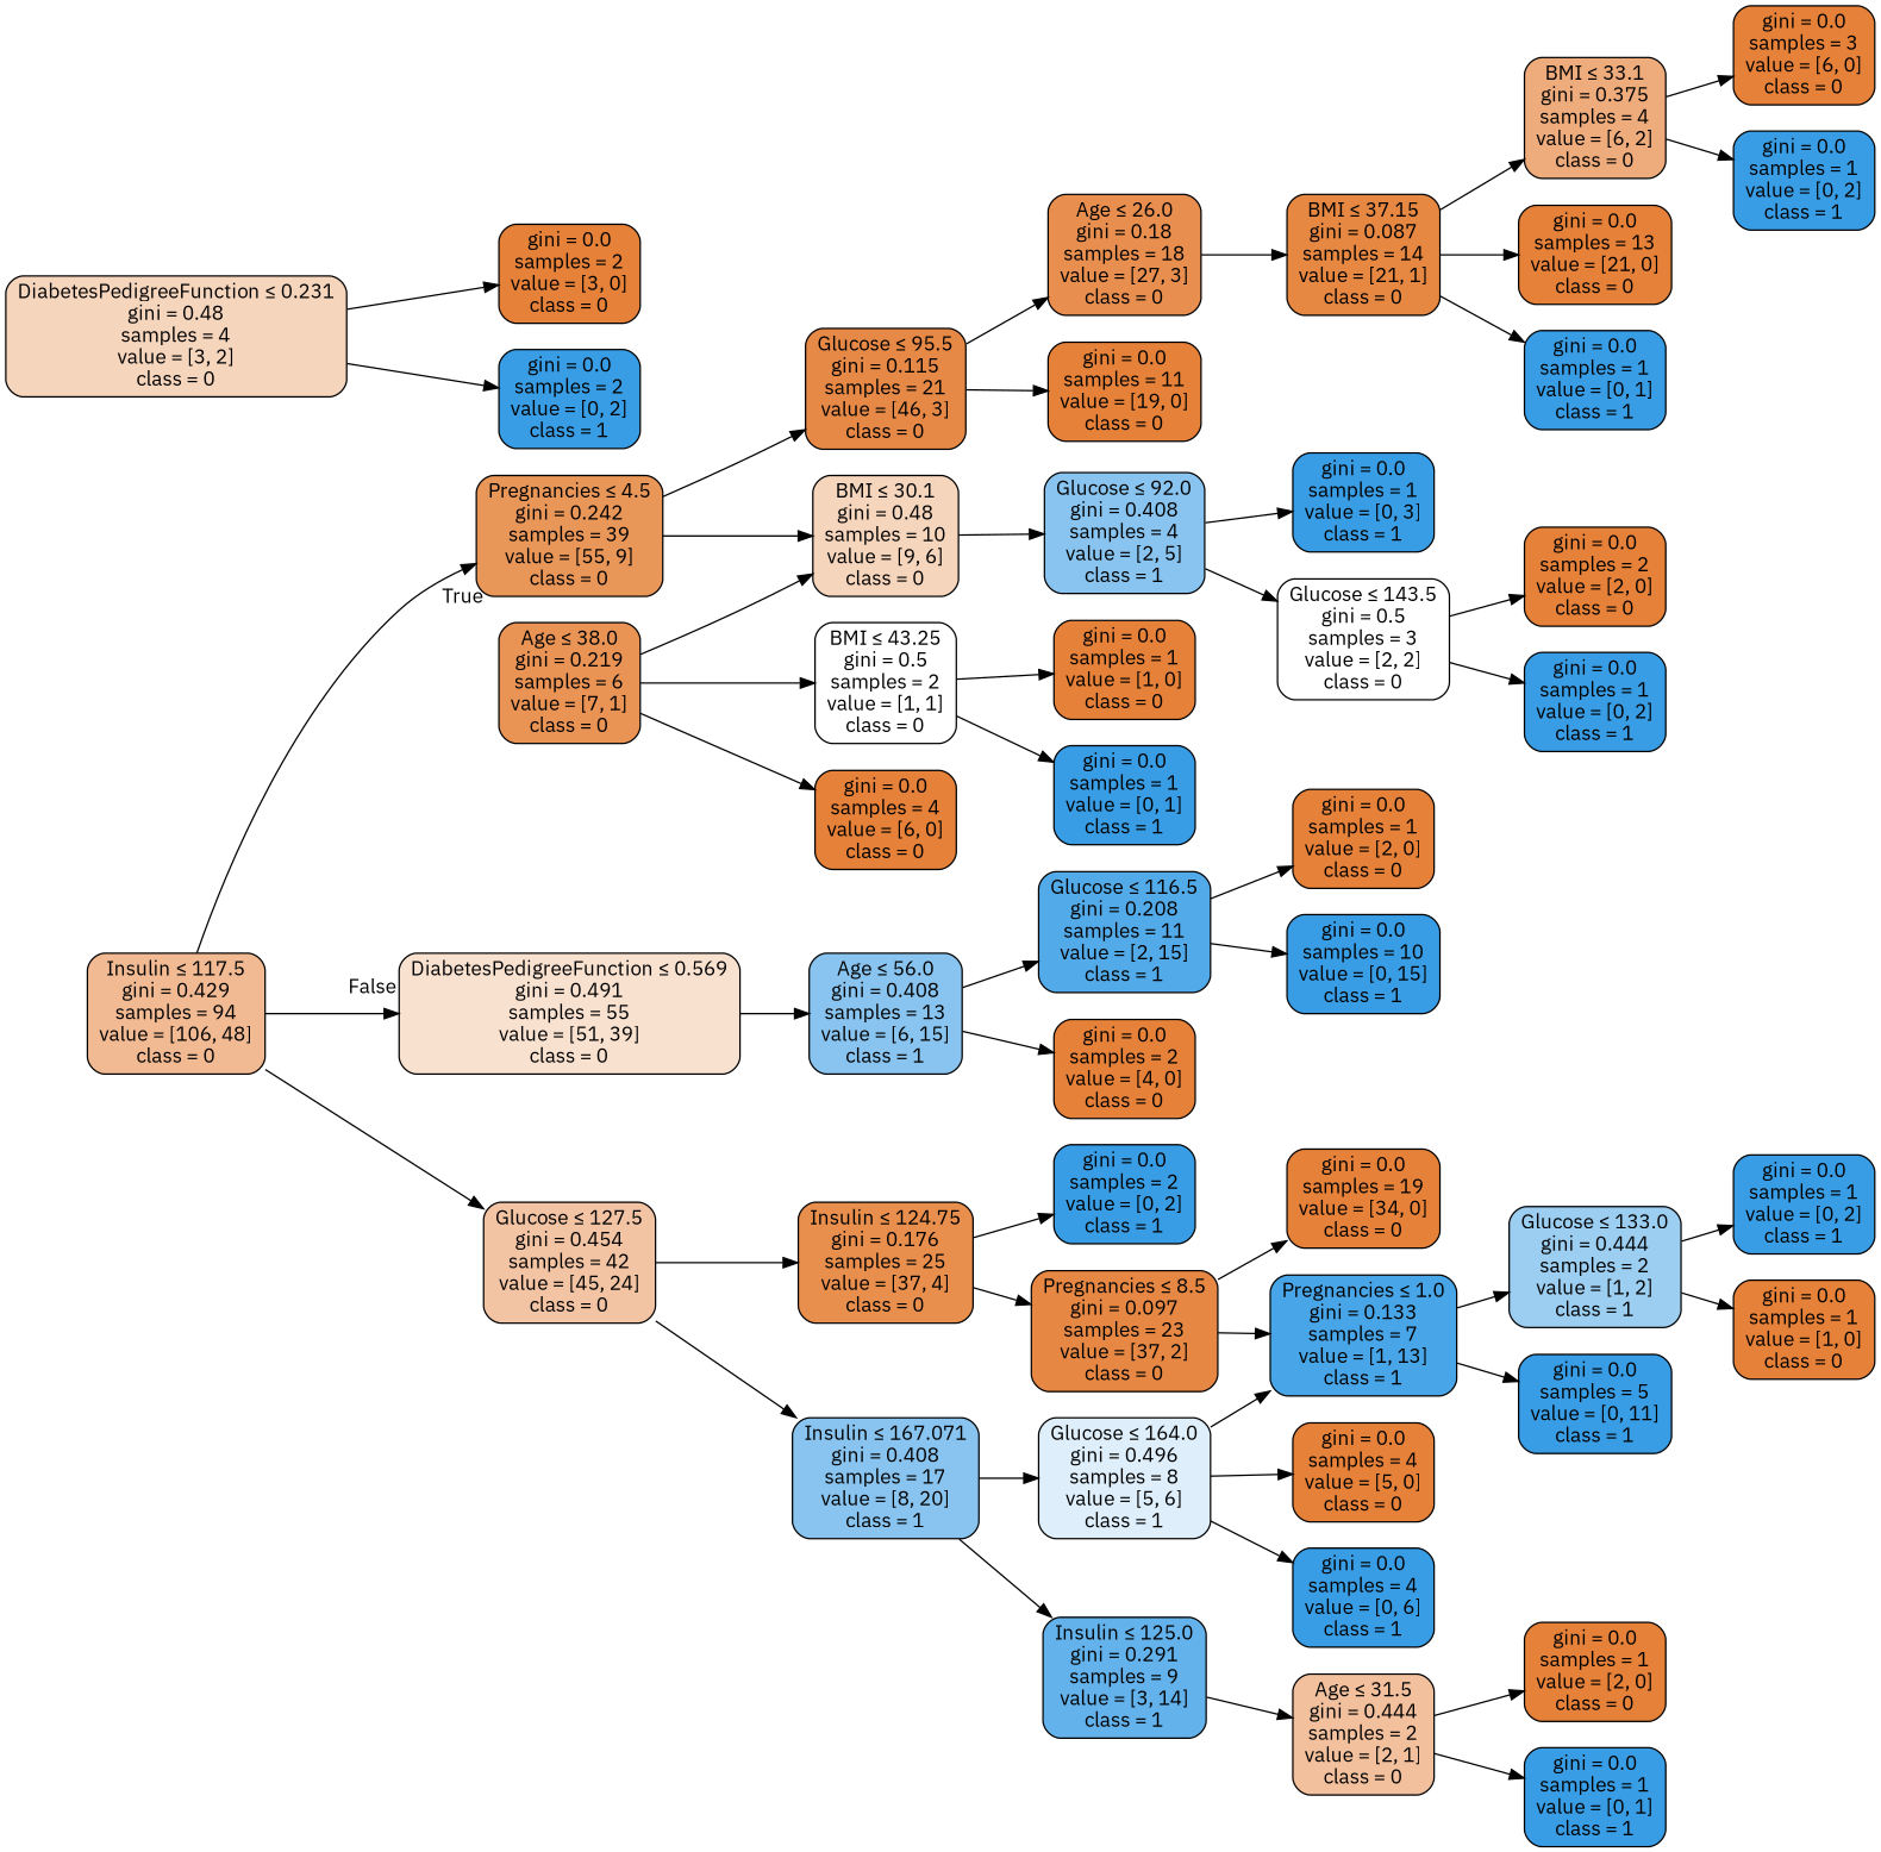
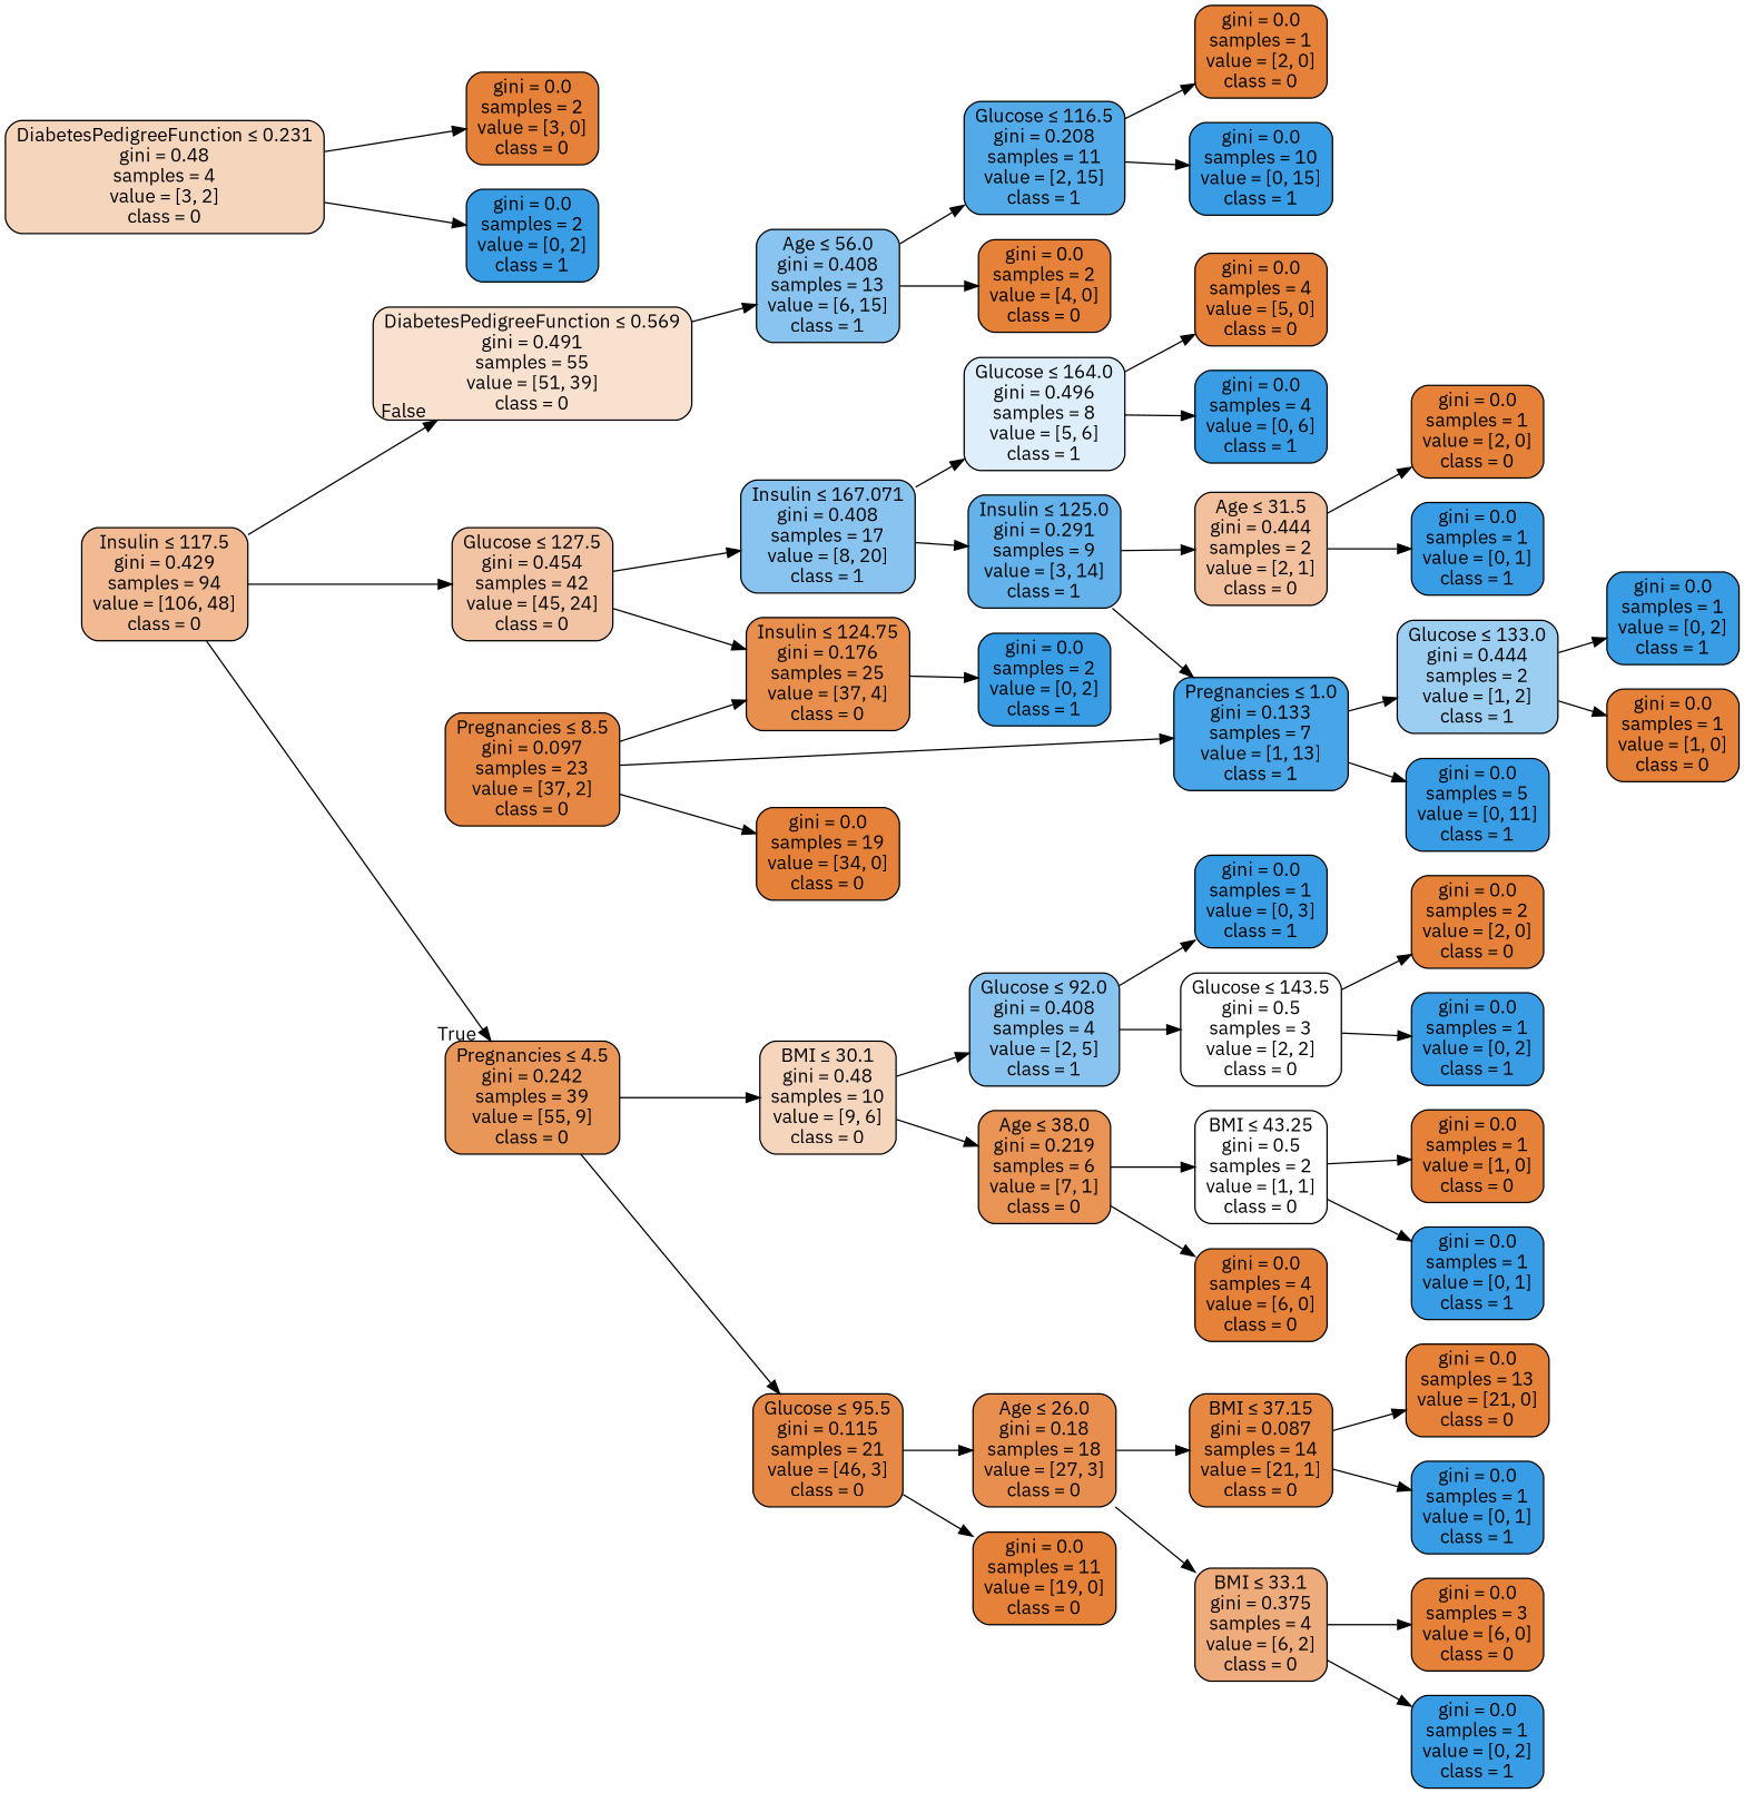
  digraph {
    fontname="IBM Plex Sans"
    rankdir=LR
    node [color=black fillcolor="#e58139" fontname="IBM Plex Sans" shape=box style="filled, rounded"]
    edge [fontname="IBM Plex Sans"]
    n1 [fillcolor="#f1ba93" label=<Insulin &le; 117.5<br/>gini = 0.429<br/>samples = 94<br/>value = [106, 48]<br/>class = 0>]
    n2 [fillcolor="#e99659" label=<Pregnancies &le; 4.5<br/>gini = 0.242<br/>samples = 39<br/>value = [55, 9]<br/>class = 0>]
    n3 [fillcolor="#f9e1d0" label=<DiabetesPedigreeFunction &le; 0.569<br/>gini = 0.491<br/>samples = 55<br/>value = [51, 39]<br/>class = 0>]
    n4 [fillcolor="#f3c4a3" label=<Glucose &le; 127.5<br/>gini = 0.454<br/>samples = 42<br/>value = [45, 24]<br/>class = 0>]
    n5 [fillcolor="#e78946" label=<Glucose &le; 95.5<br/>gini = 0.115<br/>samples = 21<br/>value = [46, 3]<br/>class = 0>]
    n6 [fillcolor="#f6d5bd" label=<BMI &le; 30.1<br/>gini = 0.48<br/>samples = 10<br/>value = [9, 6]<br/>class = 0>]
    n7 [fillcolor="#88c4ef" label=<Age &le; 56.0<br/>gini = 0.408<br/>samples = 13<br/>value = [6, 15]<br/>class = 1>]
    n8 [fillcolor="#e88f4f" label=<Age &le; 26.0<br/>gini = 0.18<br/>samples = 18<br/>value = [27, 3]<br/>class = 0>]
    n9 [label=<gini = 0.0<br/>samples = 11<br/>value = [19, 0]<br/>class = 0>]
    n10 [fillcolor="#88c4ef" label=<Glucose &le; 92.0<br/>gini = 0.408<br/>samples = 4<br/>value = [2, 5]<br/>class = 1>]
    n11 [fillcolor="#e99355" label=<Age &le; 38.0<br/>gini = 0.219<br/>samples = 6<br/>value = [7, 1]<br/>class = 0>]
    n12 [fillcolor="#e68742" label=<BMI &le; 37.15<br/>gini = 0.087<br/>samples = 14<br/>value = [21, 1]<br/>class = 0>]
    n13 [fillcolor="#eeab7b" label=<BMI &le; 33.1<br/>gini = 0.375<br/>samples = 4<br/>value = [6, 2]<br/>class = 0>]
    n14 [label=<gini = 0.0<br/>samples = 13<br/>value = [21, 0]<br/>class = 0>]
    n15 [fillcolor="#399de5" label=<gini = 0.0<br/>samples = 1<br/>value = [0, 1]<br/>class = 1>]
    n16 [label=<gini = 0.0<br/>samples = 3<br/>value = [6, 0]<br/>class = 0>]
    n17 [fillcolor="#399de5" label=<gini = 0.0<br/>samples = 1<br/>value = [0, 2]<br/>class = 1>]
    n18 [fillcolor="#399de5" label=<gini = 0.0<br/>samples = 1<br/>value = [0, 3]<br/>class = 1>]
    n19 [fillcolor="#ffffff" label=<Glucose &le; 143.5<br/>gini = 0.5<br/>samples = 3<br/>value = [2, 2]<br/>class = 0>]
    n20 [fillcolor="#ffffff" label=<BMI &le; 43.25<br/>gini = 0.5<br/>samples = 2<br/>value = [1, 1]<br/>class = 0>]
    n21 [label=<gini = 0.0<br/>samples = 4<br/>value = [6, 0]<br/>class = 0>]
    n22 [label=<gini = 0.0<br/>samples = 2<br/>value = [2, 0]<br/>class = 0>]
    n23 [fillcolor="#399de5" label=<gini = 0.0<br/>samples = 1<br/>value = [0, 2]<br/>class = 1>]
    n24 [label=<gini = 0.0<br/>samples = 1<br/>value = [1, 0]<br/>class = 0>]
    n25 [fillcolor="#399de5" label=<gini = 0.0<br/>samples = 1<br/>value = [0, 1]<br/>class = 1>]
    n26 [fillcolor="#e88f4e" label=<Insulin &le; 124.75<br/>gini = 0.176<br/>samples = 25<br/>value = [37, 4]<br/>class = 0>]
    n27 [fillcolor="#88c4ef" label=<Insulin &le; 167.071<br/>gini = 0.408<br/>samples = 17<br/>value = [8, 20]<br/>class = 1>]
    n28 [fillcolor="#53aae8" label=<Glucose &le; 116.5<br/>gini = 0.208<br/>samples = 11<br/>value = [2, 15]<br/>class = 1>]
    n29 [label=<gini = 0.0<br/>samples = 2<br/>value = [4, 0]<br/>class = 0>]
    n30 [fillcolor="#399de5" label=<gini = 0.0<br/>samples = 2<br/>value = [0, 2]<br/>class = 1>]
    n31 [fillcolor="#e68844" label=<Pregnancies &le; 8.5<br/>gini = 0.097<br/>samples = 23<br/>value = [37, 2]<br/>class = 0>]
    n32 [fillcolor="#63b2eb" label=<Insulin &le; 125.0<br/>gini = 0.291<br/>samples = 9<br/>value = [3, 14]<br/>class = 1>]
    n33 [fillcolor="#deeffb" label=<Glucose &le; 164.0<br/>gini = 0.496<br/>samples = 8<br/>value = [5, 6]<br/>class = 1>]
    n34 [label=<gini = 0.0<br/>samples = 19<br/>value = [34, 0]<br/>class = 0>]
    n35 [fillcolor="#48a5e7" label=<Pregnancies &le; 1.0<br/>gini = 0.133<br/>samples = 7<br/>value = [1, 13]<br/>class = 1>]
    n36 [fillcolor="#f6d5bd" label=<DiabetesPedigreeFunction &le; 0.231<br/>gini = 0.48<br/>samples = 4<br/>value = [3, 2]<br/>class = 0>]
    n37 [label=<gini = 0.0<br/>samples = 2<br/>value = [3, 0]<br/>class = 0>]
    n38 [fillcolor="#399de5" label=<gini = 0.0<br/>samples = 2<br/>value = [0, 2]<br/>class = 1>]
    n39 [fillcolor="#f2c09c" label=<Age &le; 31.5<br/>gini = 0.444<br/>samples = 2<br/>value = [2, 1]<br/>class = 0>]
    n40 [label=<gini = 0.0<br/>samples = 4<br/>value = [5, 0]<br/>class = 0>]
    n41 [fillcolor="#399de5" label=<gini = 0.0<br/>samples = 4<br/>value = [0, 6]<br/>class = 1>]
    n42 [label=<gini = 0.0<br/>samples = 1<br/>value = [2, 0]<br/>class = 0>]
    n43 [fillcolor="#399de5" label=<gini = 0.0<br/>samples = 1<br/>value = [0, 1]<br/>class = 1>]
    n44 [fillcolor="#9ccef2" label=<Glucose &le; 133.0<br/>gini = 0.444<br/>samples = 2<br/>value = [1, 2]<br/>class = 1>]
    n45 [fillcolor="#399de5" label=<gini = 0.0<br/>samples = 5<br/>value = [0, 11]<br/>class = 1>]
    n46 [fillcolor="#399de5" label=<gini = 0.0<br/>samples = 1<br/>value = [0, 2]<br/>class = 1>]
    n47 [label=<gini = 0.0<br/>samples = 1<br/>value = [1, 0]<br/>class = 0>]
    n48 [label=<gini = 0.0<br/>samples = 1<br/>value = [2, 0]<br/>class = 0>]
    n49 [fillcolor="#399de5" label=<gini = 0.0<br/>samples = 10<br/>value = [0, 15]<br/>class = 1>]
    n1 -> n2 [headlabel=True labelangle=45 labeldistance=2.5]
    n1 -> n3 [headlabel=False labelangle=-45 labeldistance=2.5]
    n1 -> n4
    n2 -> n5
    n2 -> n6
    n3 -> n7
    n4 -> n26
    n4 -> n27
    n5 -> n8
    n5 -> n9
    n6 -> n10
-   n11 -> n6
+   n6 -> n11
    n7 -> n28
    n7 -> n29
    n8 -> n12
-   n12 -> n13
+   n8 -> n13
    n10 -> n18
    n10 -> n19
    n11 -> n20
    n11 -> n21
    n12 -> n14
    n12 -> n15
    n13 -> n16
    n13 -> n17
    n19 -> n22
    n19 -> n23
    n20 -> n24
    n20 -> n25
    n26 -> n30
-   n26 -> n31
+   n31 -> n26
    n27 -> n32
    n27 -> n33
    n28 -> n48
    n28 -> n49
    n31 -> n34
    n31 -> n35
-   n33 -> n35
+   n32 -> n35
    n32 -> n39
    n33 -> n40
    n33 -> n41
    n35 -> n44
    n35 -> n45
    n36 -> n37
    n36 -> n38
    n39 -> n42
    n39 -> n43
    n44 -> n46
    n44 -> n47
  }
